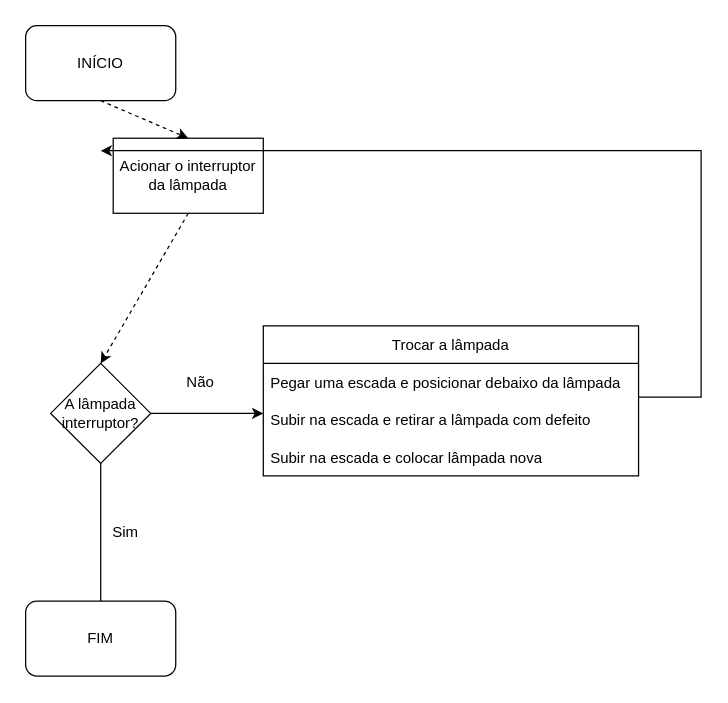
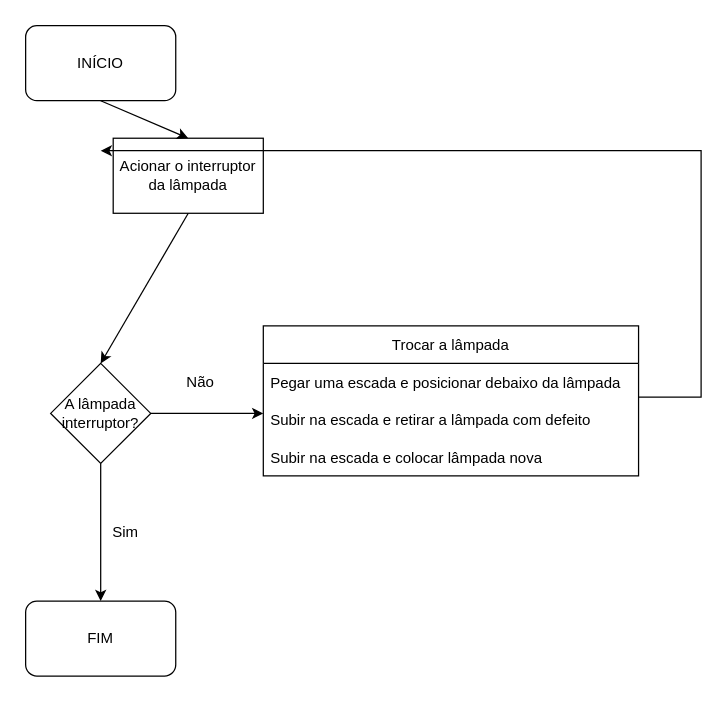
  <mxCell id="0" />
  <mxCell id="1" parent="0" />
  <mxCell id="2" value="INÍCIO" style="rounded=1;whiteSpace=wrap;html=1;" vertex="1" parent="1"><mxGeometry x="20" y="20" width="120" height="60" as="geometry" /></mxCell>
  <mxCell id="3" value="Acionar o interruptor da lâmpada" style="rounded=0;whiteSpace=wrap;html=1;" vertex="1" parent="1"><mxGeometry x="90" y="110" width="120" height="60" as="geometry" /></mxCell>
  <mxCell id="4" value="A lâmpada interruptor?" style="rhombus;whiteSpace=wrap;html=1;" vertex="1" parent="1"><mxGeometry x="40" y="290" width="80" height="80" as="geometry" /></mxCell>
  <mxCell id="5" value="FIM" style="rounded=1;whiteSpace=wrap;html=1;" vertex="1" parent="1"><mxGeometry x="20" y="480" width="120" height="60" as="geometry" /></mxCell>
  <mxCell id="6" value="Trocar a lâmpada" style="swimlane;fontStyle=0;childLayout=stackLayout;horizontal=1;startSize=30;horizontalStack=0;resizeParent=1;resizeParentMax=0;resizeLast=0;collapsible=1;marginBottom=0;" vertex="1" parent="1"><mxGeometry x="210" y="260" width="300" height="120" as="geometry" /></mxCell>
  <mxCell id="7" value="Pegar uma escada e posicionar debaixo da lâmpada" style="text;strokeColor=none;fillColor=none;align=left;verticalAlign=middle;spacingLeft=4;spacingRight=4;overflow=hidden;points=[[0,0.5],[1,0.5]];portConstraint=eastwest;rotatable=0;" vertex="1" parent="6"><mxGeometry y="30" width="300" height="30" as="geometry" /></mxCell>
  <mxCell id="8" value="Subir na escada e retirar a lâmpada com defeito" style="text;strokeColor=none;fillColor=none;align=left;verticalAlign=middle;spacingLeft=4;spacingRight=4;overflow=hidden;points=[[0,0.5],[1,0.5]];portConstraint=eastwest;rotatable=0;" vertex="1" parent="6"><mxGeometry y="60" width="300" height="30" as="geometry" /></mxCell>
  <mxCell id="9" value="Subir na escada e colocar lâmpada nova" style="text;strokeColor=none;fillColor=none;align=left;verticalAlign=middle;spacingLeft=4;spacingRight=4;overflow=hidden;points=[[0,0.5],[1,0.5]];portConstraint=eastwest;rotatable=0;" vertex="1" parent="6"><mxGeometry y="90" width="300" height="30" as="geometry" /></mxCell>
- <mxCell id="10" value="" style="endArrow=classic;html=1;rounded=0;exitX=0.5;exitY=1;exitDx=0;exitDy=0;entryX=0.5;entryY=0;entryDx=0;entryDy=0;dashed=1;" edge="1" parent="1" source="2" target="3"><mxGeometry width="50" height="50" relative="1" as="geometry"><mxPoint x="150" y="100" as="sourcePoint" /><mxPoint x="220" y="120" as="targetPoint" /></mxGeometry></mxCell>
- <mxCell id="11" value="" style="endArrow=classic;html=1;rounded=0;exitX=0.5;exitY=1;exitDx=0;exitDy=0;entryX=0.5;entryY=0;entryDx=0;entryDy=0;dashed=1;" edge="1" parent="1" source="3" target="4"><mxGeometry width="50" height="50" relative="1" as="geometry"><mxPoint x="120" y="270" as="sourcePoint" /><mxPoint x="390" y="300" as="targetPoint" /></mxGeometry></mxCell>
+ <mxCell id="10" value="" style="endArrow=classic;html=1;rounded=0;exitX=0.5;exitY=1;exitDx=0;exitDy=0;entryX=0.5;entryY=0;entryDx=0;entryDy=0;" edge="1" parent="1" source="2" target="3"><mxGeometry width="50" height="50" relative="1" as="geometry"><mxPoint x="150" y="100" as="sourcePoint" /><mxPoint x="220" y="120" as="targetPoint" /></mxGeometry></mxCell>
+ <mxCell id="11" value="" style="endArrow=classic;html=1;rounded=0;exitX=0.5;exitY=1;exitDx=0;exitDy=0;entryX=0.5;entryY=0;entryDx=0;entryDy=0;" edge="1" parent="1" source="3" target="4"><mxGeometry width="50" height="50" relative="1" as="geometry"><mxPoint x="120" y="270" as="sourcePoint" /><mxPoint x="390" y="300" as="targetPoint" /></mxGeometry></mxCell>
  <mxCell id="12" value="" style="endArrow=classic;html=1;rounded=0;exitX=1;exitY=0.5;exitDx=0;exitDy=0;" edge="1" parent="1" source="4"><mxGeometry width="50" height="50" relative="1" as="geometry"><mxPoint x="40" y="450" as="sourcePoint" /><mxPoint x="210" y="330" as="targetPoint" /></mxGeometry></mxCell>
- <mxCell id="13" value="" style="endArrow=none;html=1;rounded=0;exitX=0.5;exitY=1;exitDx=0;exitDy=0;entryX=0.5;entryY=0;entryDx=0;entryDy=0;" edge="1" parent="1" source="4" target="5"><mxGeometry width="50" height="50" relative="1" as="geometry"><mxPoint x="50" y="460" as="sourcePoint" /><mxPoint x="100" y="410" as="targetPoint" /></mxGeometry></mxCell>
+ <mxCell id="13" value="" style="endArrow=classic;html=1;rounded=0;exitX=0.5;exitY=1;exitDx=0;exitDy=0;entryX=0.5;entryY=0;entryDx=0;entryDy=0;" edge="1" parent="1" source="4" target="5"><mxGeometry width="50" height="50" relative="1" as="geometry"><mxPoint x="50" y="460" as="sourcePoint" /><mxPoint x="100" y="410" as="targetPoint" /></mxGeometry></mxCell>
  <mxCell id="14" value="" style="endArrow=classic;html=1;rounded=0;" edge="1" parent="1"><mxGeometry width="50" height="50" relative="1" as="geometry"><mxPoint x="510" y="317" as="sourcePoint" /><mxPoint x="80" y="120" as="targetPoint" /><Array as="points"><mxPoint x="560" y="317" /><mxPoint x="560" y="120" /></Array></mxGeometry></mxCell>
  <mxCell id="15" value="Não" style="text;html=1;strokeColor=none;fillColor=none;align=center;verticalAlign=middle;whiteSpace=wrap;rounded=0;" vertex="1" parent="1"><mxGeometry x="130" y="290" width="60" height="30" as="geometry" /></mxCell>
  <mxCell id="16" value="Sim" style="text;html=1;strokeColor=none;fillColor=none;align=center;verticalAlign=middle;whiteSpace=wrap;rounded=0;" vertex="1" parent="1"><mxGeometry x="70" y="410" width="60" height="30" as="geometry" /></mxCell>
